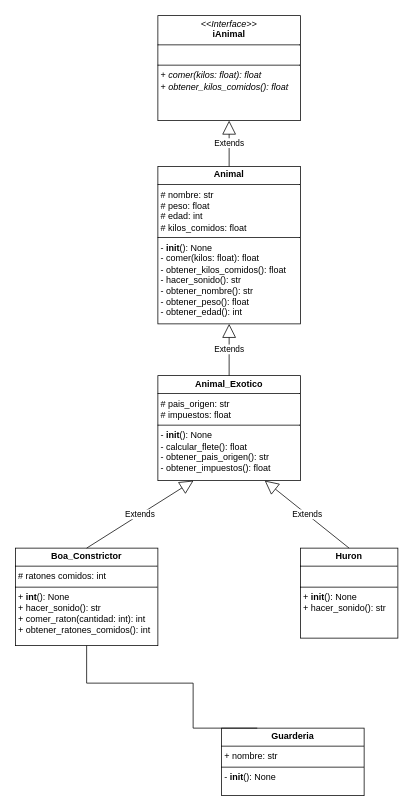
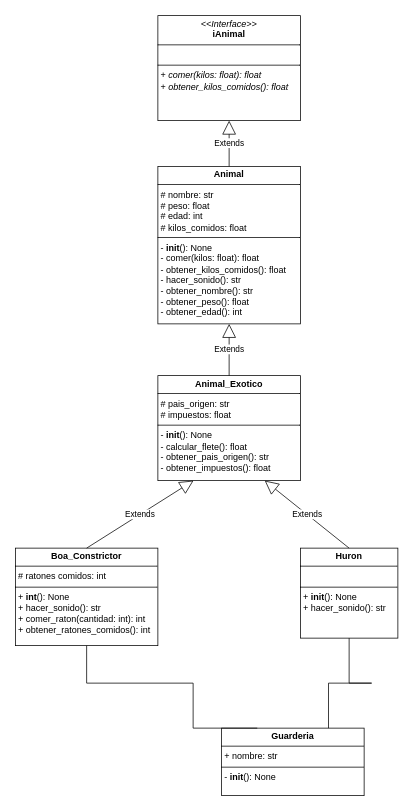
  <mxCell id="0" style=";html=1;" />
  <mxCell id="1" style=";html=1;" parent="0" />
  <mxCell id="2" value="&lt;p style=&quot;margin:0px;margin-top:4px;text-align:center;&quot;&gt;&lt;i&gt;&amp;lt;&amp;lt;Interface&amp;gt;&amp;gt;&lt;/i&gt;&lt;br&gt;&lt;b&gt;iAnimal&lt;/b&gt;&lt;/p&gt;&lt;hr size=&quot;1&quot; style=&quot;border-style:solid;&quot;&gt;&lt;p style=&quot;margin:0px;margin-left:4px;&quot;&gt;&lt;br&gt;&lt;/p&gt;&lt;hr size=&quot;1&quot; style=&quot;border-style:solid;&quot;&gt;&lt;p style=&quot;margin:0px;margin-left:4px;&quot;&gt;+ &lt;i&gt;comer(kilos: float): float&lt;/i&gt;&lt;br&gt;+ &lt;i&gt;obtener_kilos_comidos(): float&lt;/i&gt;&lt;/p&gt;" style="verticalAlign=top;align=left;overflow=fill;html=1;whiteSpace=wrap;" vertex="1" parent="1"><mxGeometry x="210" y="20" width="190" height="140" as="geometry" /></mxCell>
  <mxCell id="3" value="&lt;p style=&quot;margin:0px;margin-top:4px;text-align:center;&quot;&gt;&lt;b&gt;Guarderia&lt;/b&gt;&lt;/p&gt;&lt;hr size=&quot;1&quot; style=&quot;border-style:solid;&quot;&gt;&lt;p style=&quot;margin:0px;margin-left:4px;&quot;&gt;+ nombre: str&lt;br&gt;&lt;/p&gt;&lt;hr size=&quot;1&quot; style=&quot;border-style:solid;&quot;&gt;&lt;p style=&quot;margin:0px;margin-left:4px;&quot;&gt;-&lt;b&gt; init&lt;/b&gt;(): None&lt;/p&gt;" style="verticalAlign=top;align=left;overflow=fill;html=1;whiteSpace=wrap;" vertex="1" parent="1"><mxGeometry x="295" y="970" width="190" height="90" as="geometry" /></mxCell>
  <mxCell id="4" value="&lt;p style=&quot;margin:0px;margin-top:4px;text-align:center;&quot;&gt;&lt;b&gt;Boa_Constrictor&lt;/b&gt;&lt;/p&gt;&lt;hr size=&quot;1&quot; style=&quot;border-style:solid;&quot;&gt;&lt;p style=&quot;margin:0px;margin-left:4px;&quot;&gt;# ratones comidos: int&lt;/p&gt;&lt;hr size=&quot;1&quot; style=&quot;border-style:solid;&quot;&gt;&lt;p style=&quot;margin:0px;margin-left:4px;&quot;&gt;+ &lt;b&gt;int&lt;/b&gt;(): None&lt;/p&gt;&lt;p style=&quot;margin:0px;margin-left:4px;&quot;&gt;+ hacer_sonido(): str&lt;/p&gt;&lt;p style=&quot;margin:0px;margin-left:4px;&quot;&gt;+ comer_raton(cantidad: int): int&lt;/p&gt;&lt;p style=&quot;margin:0px;margin-left:4px;&quot;&gt;+ obtener_ratones_comidos(): int&lt;/p&gt;" style="verticalAlign=top;align=left;overflow=fill;html=1;whiteSpace=wrap;" vertex="1" parent="1"><mxGeometry x="20" y="730" width="190" height="130" as="geometry" /></mxCell>
  <mxCell id="5" value="&lt;p style=&quot;margin:0px;margin-top:4px;text-align:center;&quot;&gt;&lt;b&gt;Huron&lt;/b&gt;&lt;/p&gt;&lt;hr size=&quot;1&quot; style=&quot;border-style:solid;&quot;&gt;&lt;p style=&quot;margin:0px;margin-left:4px;&quot;&gt;&lt;br&gt;&lt;/p&gt;&lt;hr size=&quot;1&quot; style=&quot;border-style:solid;&quot;&gt;&lt;p style=&quot;margin:0px;margin-left:4px;&quot;&gt;+ &lt;b&gt;init&lt;/b&gt;(): None&lt;/p&gt;&lt;p style=&quot;margin:0px;margin-left:4px;&quot;&gt;+ hacer_sonido(): str&lt;/p&gt;" style="verticalAlign=top;align=left;overflow=fill;html=1;whiteSpace=wrap;" vertex="1" parent="1"><mxGeometry x="400" y="730" width="130" height="120" as="geometry" /></mxCell>
  <mxCell id="6" value="&lt;p style=&quot;margin:0px;margin-top:4px;text-align:center;&quot;&gt;&lt;b&gt;Animal_Exotico&lt;/b&gt;&lt;/p&gt;&lt;hr size=&quot;1&quot; style=&quot;border-style:solid;&quot;&gt;&lt;p style=&quot;margin:0px;margin-left:4px;&quot;&gt;# pais_origen: str&lt;br&gt;# impuestos: float&lt;/p&gt;&lt;hr size=&quot;1&quot; style=&quot;border-style:solid;&quot;&gt;&lt;p style=&quot;margin:0px;margin-left:4px;&quot;&gt;- &lt;b&gt;init&lt;/b&gt;(): None&lt;br&gt;- calcular_flete(): float&lt;/p&gt;&lt;p style=&quot;margin:0px;margin-left:4px;&quot;&gt;- obtener_pais_origen(): str&lt;/p&gt;&lt;p style=&quot;margin:0px;margin-left:4px;&quot;&gt;- obtener_impuestos(): float&lt;/p&gt;" style="verticalAlign=top;align=left;overflow=fill;html=1;whiteSpace=wrap;" vertex="1" parent="1"><mxGeometry x="210" y="500" width="190" height="140" as="geometry" /></mxCell>
  <mxCell id="7" value="&lt;p style=&quot;margin:0px;margin-top:4px;text-align:center;&quot;&gt;&lt;b&gt;Animal&lt;/b&gt;&lt;/p&gt;&lt;hr size=&quot;1&quot; style=&quot;border-style:solid;&quot;&gt;&lt;p style=&quot;margin:0px;margin-left:4px;&quot;&gt;# nombre: str&lt;br&gt;# peso: float&lt;/p&gt;&lt;p style=&quot;margin:0px;margin-left:4px;&quot;&gt;# edad: int&lt;/p&gt;&lt;p style=&quot;margin:0px;margin-left:4px;&quot;&gt;# kilos_comidos: float&lt;/p&gt;&lt;hr size=&quot;1&quot; style=&quot;border-style:solid;&quot;&gt;&lt;p style=&quot;margin:0px;margin-left:4px;&quot;&gt;- &lt;b&gt;init&lt;/b&gt;(): None&lt;br&gt;- comer(kilos: float): float&lt;/p&gt;&lt;p style=&quot;margin:0px;margin-left:4px;&quot;&gt;- obtener_kilos_comidos(): float&lt;/p&gt;&lt;p style=&quot;margin:0px;margin-left:4px;&quot;&gt;- hacer_sonido(): str&lt;/p&gt;&lt;p style=&quot;margin:0px;margin-left:4px;&quot;&gt;- obtener_nombre(): str&lt;/p&gt;&lt;p style=&quot;margin:0px;margin-left:4px;&quot;&gt;- obtener_peso(): float&lt;/p&gt;&lt;p style=&quot;margin:0px;margin-left:4px;&quot;&gt;- obtener_edad(): int&lt;/p&gt;" style="verticalAlign=top;align=left;overflow=fill;html=1;whiteSpace=wrap;" vertex="1" parent="1"><mxGeometry x="210" y="221" width="190" height="210" as="geometry" /></mxCell>
  <mxCell id="8" value="Extends" style="endArrow=block;endSize=16;endFill=0;html=1;rounded=0;exitX=0.5;exitY=0;exitDx=0;exitDy=0;entryX=0.25;entryY=1;entryDx=0;entryDy=0;" edge="1" parent="1" source="4" target="6"><mxGeometry width="160" relative="1" as="geometry"><mxPoint x="128" y="690" as="sourcePoint" /><mxPoint x="288" y="690" as="targetPoint" /></mxGeometry></mxCell>
  <mxCell id="9" value="Extends" style="endArrow=block;endSize=16;endFill=0;html=1;rounded=0;exitX=0.5;exitY=0;exitDx=0;exitDy=0;entryX=0.75;entryY=1;entryDx=0;entryDy=0;" edge="1" parent="1" source="5" target="6"><mxGeometry width="160" relative="1" as="geometry"><mxPoint x="318" y="680" as="sourcePoint" /><mxPoint x="478" y="680" as="targetPoint" /></mxGeometry></mxCell>
  <mxCell id="10" value="Extends" style="endArrow=block;endSize=16;endFill=0;html=1;rounded=0;exitX=0.5;exitY=0;exitDx=0;exitDy=0;entryX=0.5;entryY=1;entryDx=0;entryDy=0;" edge="1" parent="1" source="6" target="7"><mxGeometry width="160" relative="1" as="geometry"><mxPoint x="18" y="590" as="sourcePoint" /><mxPoint x="178" y="590" as="targetPoint" /></mxGeometry></mxCell>
  <mxCell id="11" value="Extends" style="endArrow=block;endSize=16;endFill=0;html=1;rounded=0;exitX=0.5;exitY=0;exitDx=0;exitDy=0;entryX=0.5;entryY=1;entryDx=0;entryDy=0;" edge="1" parent="1" source="7" target="2"><mxGeometry width="160" relative="1" as="geometry"><mxPoint x="558" y="300" as="sourcePoint" /><mxPoint x="718" y="300" as="targetPoint" /></mxGeometry></mxCell>
  <mxCell id="12" value="" style="endArrow=none;html=1;edgeStyle=orthogonalEdgeStyle;rounded=0;exitX=0.5;exitY=1;exitDx=0;exitDy=0;entryX=0.25;entryY=0;entryDx=0;entryDy=0;" edge="1" parent="1" source="4" target="3"><mxGeometry relative="1" as="geometry"><mxPoint x="248" y="910" as="sourcePoint" /><mxPoint x="408" y="910" as="targetPoint" /><Array as="points"><mxPoint x="115" y="910" /><mxPoint x="257" y="910" /></Array></mxGeometry></mxCell>
+ <mxCell id="13" value="" style="endArrow=none;html=1;edgeStyle=orthogonalEdgeStyle;rounded=0;exitX=0.5;exitY=1;exitDx=0;exitDy=0;entryX=0.75;entryY=0;entryDx=0;entryDy=0;" edge="1" parent="1" source="5" target="3"><mxGeometry relative="1" as="geometry"><mxPoint x="298" y="880" as="sourcePoint" /><mxPoint x="479" y="990" as="targetPoint" /><Array as="points"><mxPoint x="495" y="910" /><mxPoint x="353" y="910" /></Array></mxGeometry></mxCell>
